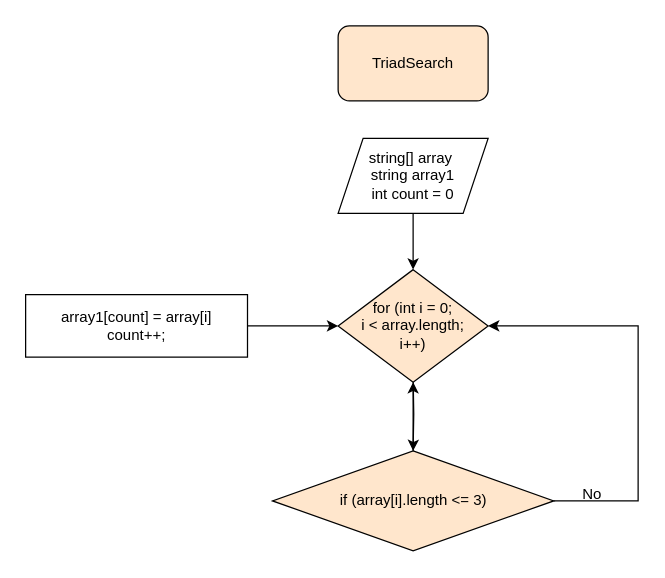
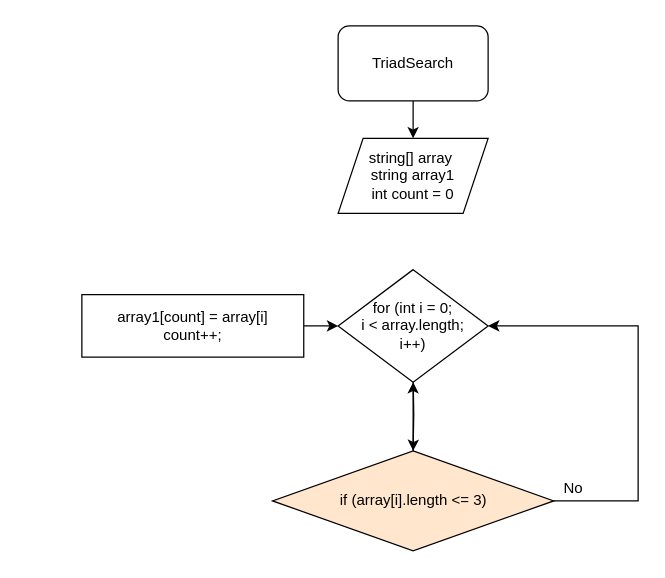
  <mxCell id="0" />
  <mxCell id="1" parent="0" />
- <mxCell id="3" value="TriadSearch" style="rounded=1;whiteSpace=wrap;html=1;fillColor=#ffe6cc;" parent="1" vertex="1"><mxGeometry x="270" y="20" width="120" height="60" as="geometry" /></mxCell>
- <mxCell id="4" value="" style="edgeStyle=orthogonalEdgeStyle;rounded=0;orthogonalLoop=1;jettySize=auto;html=1;entryX=0.5;entryY=0;entryDx=0;entryDy=0;" parent="1" source="5" target="13" edge="1"><mxGeometry relative="1" as="geometry"><mxPoint x="330" y="220" as="targetPoint" /></mxGeometry></mxCell>
+ <mxCell id="2" value="" style="edgeStyle=orthogonalEdgeStyle;rounded=0;orthogonalLoop=1;jettySize=auto;html=1;" parent="1" source="3" target="5" edge="1"><mxGeometry relative="1" as="geometry" /></mxCell>
+ <mxCell id="3" value="TriadSearch" style="rounded=1;whiteSpace=wrap;html=1;" parent="1" vertex="1"><mxGeometry x="270" y="20" width="120" height="60" as="geometry" /></mxCell>
  <mxCell id="5" value="string[] array&amp;nbsp;&lt;br&gt;string array1&lt;br&gt;int count = 0" style="shape=parallelogram;perimeter=parallelogramPerimeter;whiteSpace=wrap;html=1;fixedSize=1;" parent="1" vertex="1"><mxGeometry x="270" y="110" width="120" height="60" as="geometry" /></mxCell>
  <mxCell id="6" value="" style="edgeStyle=orthogonalEdgeStyle;rounded=0;orthogonalLoop=1;jettySize=auto;html=1;" parent="1" target="8" edge="1"><mxGeometry relative="1" as="geometry"><mxPoint x="330" y="300" as="sourcePoint" /></mxGeometry></mxCell>
  <mxCell id="7" value="" style="edgeStyle=orthogonalEdgeStyle;rounded=0;orthogonalLoop=1;jettySize=auto;html=1;" parent="1" source="8" target="13" edge="1"><mxGeometry relative="1" as="geometry" /></mxCell>
  <mxCell id="8" value="if (array[i].length &amp;lt;= 3)" style="rhombus;whiteSpace=wrap;html=1;fillColor=#ffe6cc;" parent="1" vertex="1"><mxGeometry x="217.5" y="360" width="225" height="80" as="geometry" /></mxCell>
  <mxCell id="9" value="" style="edgeStyle=orthogonalEdgeStyle;rounded=0;orthogonalLoop=1;jettySize=auto;html=1;" parent="1" source="10" edge="1"><mxGeometry relative="1" as="geometry"><mxPoint x="270" y="260" as="targetPoint" /></mxGeometry></mxCell>
- <mxCell id="10" value="array1[count] = array[i]&lt;br&gt;count++;" style="whiteSpace=wrap;html=1;" parent="1" vertex="1"><mxGeometry x="20" y="235" width="177.5" height="50" as="geometry" /></mxCell>
+ <mxCell id="10" value="array1[count] = array[i]&lt;br&gt;count++;" style="whiteSpace=wrap;html=1;" parent="1" vertex="1"><mxGeometry x="65" y="235" width="177.5" height="50" as="geometry" /></mxCell>
  <mxCell id="11" value="" style="endArrow=classic;html=1;rounded=0;exitX=1;exitY=0.5;exitDx=0;exitDy=0;entryX=1;entryY=0.5;entryDx=0;entryDy=0;" parent="1" source="8" edge="1"><mxGeometry width="50" height="50" relative="1" as="geometry"><mxPoint x="440" y="90" as="sourcePoint" /><mxPoint x="390" y="260" as="targetPoint" /><Array as="points"><mxPoint x="510" y="400" /><mxPoint x="510" y="330" /><mxPoint x="510" y="260" /></Array></mxGeometry></mxCell>
- <mxCell id="12" value="No" style="text;html=1;align=center;verticalAlign=middle;resizable=0;points=[];autosize=1;strokeColor=none;fillColor=none;" parent="1" vertex="1"><mxGeometry x="457.5" y="385" width="30" height="20" as="geometry" /></mxCell>
- <mxCell id="13" value="for (int i = 0;&lt;br&gt;i &amp;lt; array.length;&lt;br&gt;i++)" style="rhombus;whiteSpace=wrap;html=1;fillColor=#ffe6cc;" vertex="1" parent="1"><mxGeometry x="270" y="215" width="120" height="90" as="geometry" /></mxCell>
+ <mxCell id="12" value="No" style="text;html=1;align=center;verticalAlign=middle;resizable=0;points=[];autosize=1;strokeColor=none;fillColor=none;" parent="1" vertex="1"><mxGeometry x="442.5" y="380" width="30" height="20" as="geometry" /></mxCell>
+ <mxCell id="13" value="for (int i = 0;&lt;br&gt;i &amp;lt; array.length;&lt;br&gt;i++)" style="rhombus;whiteSpace=wrap;html=1;" vertex="1" parent="1"><mxGeometry x="270" y="215" width="120" height="90" as="geometry" /></mxCell>
